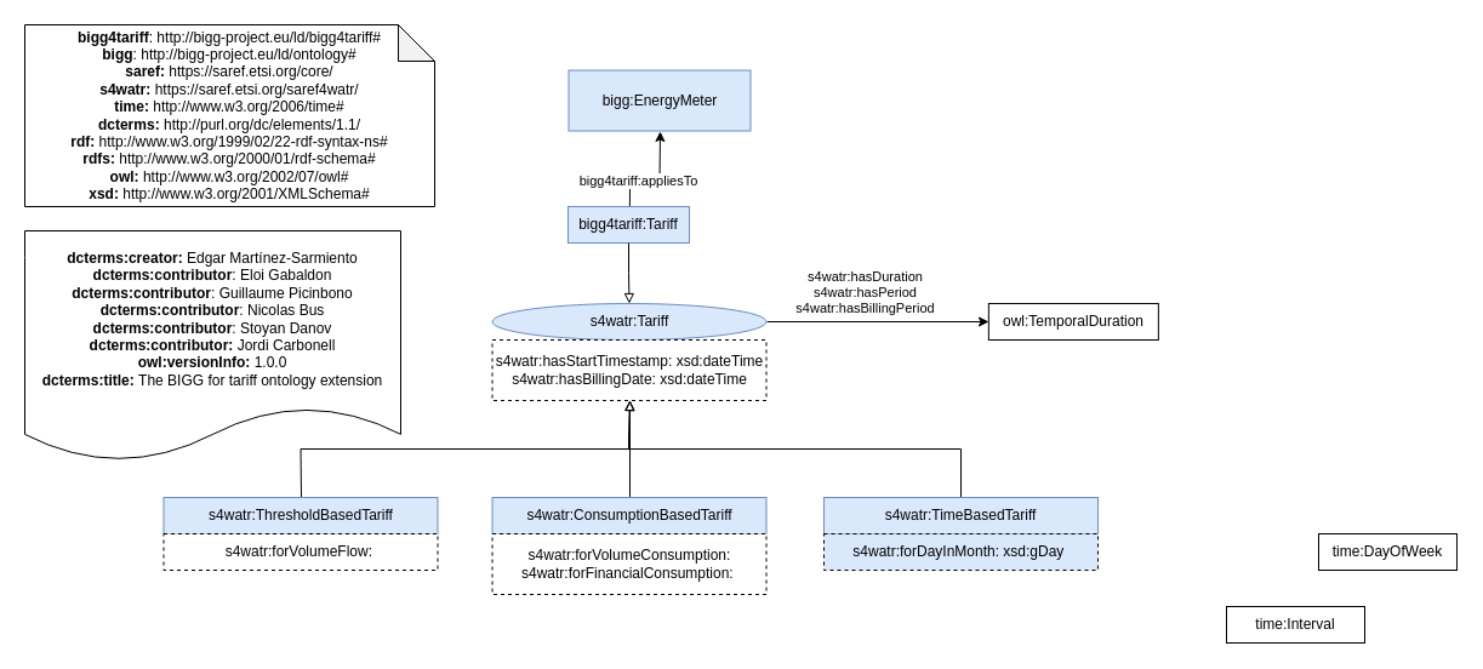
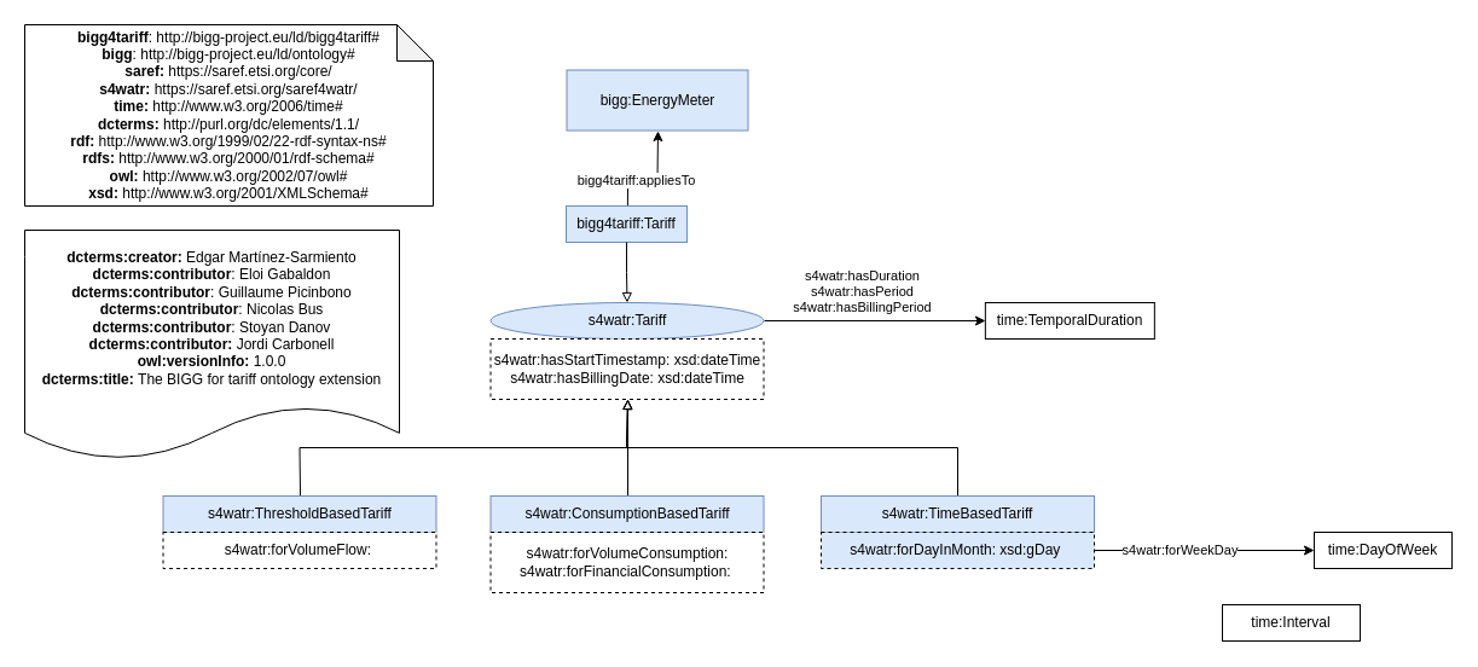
  <mxCell id="0" />
  <mxCell id="1" parent="0" />
  <mxCell id="2" value="bigg:EnergyMeter" style="rounded=0;whiteSpace=wrap;html=1;snapToPoint=1;points=[[0.1,0],[0.2,0],[0.3,0],[0.4,0],[0.5,0],[0.6,0],[0.7,0],[0.8,0],[0.9,0],[0,0.1],[0,0.3],[0,0.5],[0,0.7],[0,0.9],[0.1,1],[0.2,1],[0.3,1],[0.4,1],[0.5,1],[0.6,1],[0.7,1],[0.8,1],[0.9,1],[1,0.1],[1,0.3],[1,0.5],[1,0.7],[1,0.9]];fillColor=#dae8fc;strokeColor=#6c8ebf;" parent="1" vertex="1"><mxGeometry x="468.5" y="57.53" width="150" height="50" as="geometry" /></mxCell>
  <mxCell id="3" style="rounded=0;orthogonalLoop=1;jettySize=auto;html=1;edgeStyle=orthogonalEdgeStyle;" parent="1" target="2" edge="1"><mxGeometry relative="1" as="geometry"><mxPoint x="518.647" y="190.001" as="sourcePoint" /></mxGeometry></mxCell>
  <mxCell id="4" value="bigg4tariff:appliesTo" style="edgeLabel;html=1;align=center;verticalAlign=middle;resizable=0;points=[];" parent="3" connectable="0" vertex="1"><mxGeometry x="-0.097" y="-9" relative="1" as="geometry"><mxPoint y="-9" as="offset" /></mxGeometry></mxCell>
  <mxCell id="5" style="edgeStyle=orthogonalEdgeStyle;rounded=0;orthogonalLoop=1;jettySize=auto;html=1;" parent="1" source="7" target="9" edge="1"><mxGeometry relative="1" as="geometry" /></mxCell>
  <mxCell id="6" value="s4watr:hasDuration&lt;br&gt;s4watr:hasPeriod&lt;br&gt;s4watr:hasBillingPeriod" style="edgeLabel;html=1;align=center;verticalAlign=middle;resizable=0;points=[];" parent="5" connectable="0" vertex="1"><mxGeometry x="-0.149" y="-2" relative="1" as="geometry"><mxPoint x="2" y="-27" as="offset" /></mxGeometry></mxCell>
  <mxCell id="7" value="s4watr:Tariff" style="ellipse;whiteSpace=wrap;html=1;snapToPoint=1;points=[[0.1,0],[0.2,0],[0.3,0],[0.4,0],[0.5,0],[0.6,0],[0.7,0],[0.8,0],[0.9,0],[0,0.1],[0,0.3],[0,0.5],[0,0.7],[0,0.9],[0.1,1],[0.2,1],[0.3,1],[0.4,1],[0.5,1],[0.6,1],[0.7,1],[0.8,1],[0.9,1],[1,0.1],[1,0.3],[1,0.5],[1,0.7],[1,0.9]];fillColor=#dae8fc;strokeColor=#6c8ebf;" parent="1" vertex="1"><mxGeometry x="405.5" y="250" width="226" height="30" as="geometry" /></mxCell>
  <mxCell id="8" value="s4watr:hasStartTimestamp: xsd:dateTime&lt;br&gt;s4watr:hasBillingDate: xsd:dateTime" style="rounded=0;whiteSpace=wrap;html=1;snapToPoint=1;points=[[0.1,0],[0.2,0],[0.3,0],[0.4,0],[0.5,0],[0.6,0],[0.7,0],[0.8,0],[0.9,0],[0,0.1],[0,0.3],[0,0.5],[0,0.7],[0,0.9],[0.1,1],[0.2,1],[0.3,1],[0.4,1],[0.5,1],[0.6,1],[0.7,1],[0.8,1],[0.9,1],[1,0.1],[1,0.3],[1,0.5],[1,0.7],[1,0.9]];dashed=1;fillColor=#FFFFFF;" parent="1" vertex="1"><mxGeometry x="405.5" y="280" width="226" height="50" as="geometry" /></mxCell>
- <mxCell id="9" value="owl:TemporalDuration" style="rounded=0;whiteSpace=wrap;html=1;snapToPoint=1;points=[[0.1,0],[0.2,0],[0.3,0],[0.4,0],[0.5,0],[0.6,0],[0.7,0],[0.8,0],[0.9,0],[0,0.1],[0,0.3],[0,0.5],[0,0.7],[0,0.9],[0.1,1],[0.2,1],[0.3,1],[0.4,1],[0.5,1],[0.6,1],[0.7,1],[0.8,1],[0.9,1],[1,0.1],[1,0.3],[1,0.5],[1,0.7],[1,0.9]];" parent="1" vertex="1"><mxGeometry x="814.86" y="250" width="140" height="30" as="geometry" /></mxCell>
+ <mxCell id="9" value="time:TemporalDuration" style="rounded=0;whiteSpace=wrap;html=1;snapToPoint=1;points=[[0.1,0],[0.2,0],[0.3,0],[0.4,0],[0.5,0],[0.6,0],[0.7,0],[0.8,0],[0.9,0],[0,0.1],[0,0.3],[0,0.5],[0,0.7],[0,0.9],[0.1,1],[0.2,1],[0.3,1],[0.4,1],[0.5,1],[0.6,1],[0.7,1],[0.8,1],[0.9,1],[1,0.1],[1,0.3],[1,0.5],[1,0.7],[1,0.9]];" parent="1" vertex="1"><mxGeometry x="814.86" y="250" width="140" height="30" as="geometry" /></mxCell>
  <mxCell id="10" style="edgeStyle=orthogonalEdgeStyle;rounded=0;orthogonalLoop=1;jettySize=auto;html=1;endArrow=block;endFill=0;" parent="1" source="11" target="8" edge="1"><mxGeometry relative="1" as="geometry"><Array as="points" /></mxGeometry></mxCell>
  <mxCell id="11" value="s4watr:ConsumptionBasedTariff" style="rounded=0;whiteSpace=wrap;html=1;snapToPoint=1;points=[[0.1,0],[0.2,0],[0.3,0],[0.4,0],[0.5,0],[0.6,0],[0.7,0],[0.8,0],[0.9,0],[0,0.1],[0,0.3],[0,0.5],[0,0.7],[0,0.9],[0.1,1],[0.2,1],[0.3,1],[0.4,1],[0.5,1],[0.6,1],[0.7,1],[0.8,1],[0.9,1],[1,0.1],[1,0.3],[1,0.5],[1,0.7],[1,0.9]];fillColor=#dae8fc;strokeColor=#6c8ebf;" parent="1" vertex="1"><mxGeometry x="405.5" y="410" width="226" height="30" as="geometry" /></mxCell>
  <mxCell id="12" value="s4watr:forVolumeConsumption:&lt;br&gt;s4watr:forFinancialConsumption:&amp;nbsp;" style="rounded=0;whiteSpace=wrap;html=1;snapToPoint=1;points=[[0.1,0],[0.2,0],[0.3,0],[0.4,0],[0.5,0],[0.6,0],[0.7,0],[0.8,0],[0.9,0],[0,0.1],[0,0.3],[0,0.5],[0,0.7],[0,0.9],[0.1,1],[0.2,1],[0.3,1],[0.4,1],[0.5,1],[0.6,1],[0.7,1],[0.8,1],[0.9,1],[1,0.1],[1,0.3],[1,0.5],[1,0.7],[1,0.9]];dashed=1;fillColor=#FFFFFF;" parent="1" vertex="1"><mxGeometry x="405.5" y="440" width="226" height="50" as="geometry" /></mxCell>
  <mxCell id="13" style="edgeStyle=orthogonalEdgeStyle;rounded=0;orthogonalLoop=1;jettySize=auto;html=1;endArrow=block;endFill=0;" parent="1" source="16" target="8" edge="1"><mxGeometry relative="1" as="geometry"><Array as="points"><mxPoint x="792" y="370" /><mxPoint x="518" y="370" /></Array></mxGeometry></mxCell>
+ <mxCell id="14" value="" style="edgeStyle=orthogonalEdgeStyle;rounded=0;orthogonalLoop=1;jettySize=auto;html=1;" parent="1" source="17" target="21" edge="1"><mxGeometry relative="1" as="geometry" /></mxCell>
+ <mxCell id="15" value="s4watr:forWeekDay" style="edgeLabel;html=1;align=center;verticalAlign=middle;resizable=0;points=[];" parent="14" connectable="0" vertex="1"><mxGeometry x="-0.235" y="1" relative="1" as="geometry"><mxPoint as="offset" /></mxGeometry></mxCell>
  <mxCell id="16" value="s4watr:TimeBasedTariff" style="rounded=0;whiteSpace=wrap;html=1;snapToPoint=1;points=[[0.1,0],[0.2,0],[0.3,0],[0.4,0],[0.5,0],[0.6,0],[0.7,0],[0.8,0],[0.9,0],[0,0.1],[0,0.3],[0,0.5],[0,0.7],[0,0.9],[0.1,1],[0.2,1],[0.3,1],[0.4,1],[0.5,1],[0.6,1],[0.7,1],[0.8,1],[0.9,1],[1,0.1],[1,0.3],[1,0.5],[1,0.7],[1,0.9]];fillColor=#dae8fc;strokeColor=#6c8ebf;" parent="1" vertex="1"><mxGeometry x="679" y="410" width="226" height="30" as="geometry" /></mxCell>
  <mxCell id="17" value="s4watr:forDayInMonth: xsd:gDay&amp;nbsp;" style="rounded=0;whiteSpace=wrap;html=1;snapToPoint=1;points=[[0.1,0],[0.2,0],[0.3,0],[0.4,0],[0.5,0],[0.6,0],[0.7,0],[0.8,0],[0.9,0],[0,0.1],[0,0.3],[0,0.5],[0,0.7],[0,0.9],[0.1,1],[0.2,1],[0.3,1],[0.4,1],[0.5,1],[0.6,1],[0.7,1],[0.8,1],[0.9,1],[1,0.1],[1,0.3],[1,0.5],[1,0.7],[1,0.9]];dashed=1;fillColor=#dae8fc;" parent="1" vertex="1"><mxGeometry x="679" y="440" width="226" height="30" as="geometry" /></mxCell>
  <mxCell id="18" style="edgeStyle=orthogonalEdgeStyle;rounded=0;orthogonalLoop=1;jettySize=auto;html=1;endArrow=block;endFill=0;" parent="1" source="19" target="8" edge="1"><mxGeometry relative="1" as="geometry"><Array as="points"><mxPoint x="248" y="370" /><mxPoint x="518" y="370" /></Array></mxGeometry></mxCell>
  <mxCell id="19" value="s4watr:ThresholdBasedTariff" style="rounded=0;whiteSpace=wrap;html=1;snapToPoint=1;points=[[0.1,0],[0.2,0],[0.3,0],[0.4,0],[0.5,0],[0.6,0],[0.7,0],[0.8,0],[0.9,0],[0,0.1],[0,0.3],[0,0.5],[0,0.7],[0,0.9],[0.1,1],[0.2,1],[0.3,1],[0.4,1],[0.5,1],[0.6,1],[0.7,1],[0.8,1],[0.9,1],[1,0.1],[1,0.3],[1,0.5],[1,0.7],[1,0.9]];fillColor=#dae8fc;strokeColor=#6c8ebf;" parent="1" vertex="1"><mxGeometry x="134.5" y="410" width="226" height="30" as="geometry" /></mxCell>
  <mxCell id="20" value="s4watr:forVolumeFlow:&amp;nbsp;" style="rounded=0;whiteSpace=wrap;html=1;snapToPoint=1;points=[[0.1,0],[0.2,0],[0.3,0],[0.4,0],[0.5,0],[0.6,0],[0.7,0],[0.8,0],[0.9,0],[0,0.1],[0,0.3],[0,0.5],[0,0.7],[0,0.9],[0.1,1],[0.2,1],[0.3,1],[0.4,1],[0.5,1],[0.6,1],[0.7,1],[0.8,1],[0.9,1],[1,0.1],[1,0.3],[1,0.5],[1,0.7],[1,0.9]];dashed=1;fillColor=#FFFFFF;" parent="1" vertex="1"><mxGeometry x="134.5" y="440" width="226" height="30" as="geometry" /></mxCell>
  <mxCell id="21" value="time:DayOfWeek" style="rounded=0;whiteSpace=wrap;html=1;snapToPoint=1;points=[[0.1,0],[0.2,0],[0.3,0],[0.4,0],[0.5,0],[0.6,0],[0.7,0],[0.8,0],[0.9,0],[0,0.1],[0,0.3],[0,0.5],[0,0.7],[0,0.9],[0.1,1],[0.2,1],[0.3,1],[0.4,1],[0.5,1],[0.6,1],[0.7,1],[0.8,1],[0.9,1],[1,0.1],[1,0.3],[1,0.5],[1,0.7],[1,0.9]];" parent="1" vertex="1"><mxGeometry x="1086.98" y="440" width="114" height="30" as="geometry" /></mxCell>
  <mxCell id="22" value="time:Interval" style="rounded=0;whiteSpace=wrap;html=1;snapToPoint=1;points=[[0.1,0],[0.2,0],[0.3,0],[0.4,0],[0.5,0],[0.6,0],[0.7,0],[0.8,0],[0.9,0],[0,0.1],[0,0.3],[0,0.5],[0,0.7],[0,0.9],[0.1,1],[0.2,1],[0.3,1],[0.4,1],[0.5,1],[0.6,1],[0.7,1],[0.8,1],[0.9,1],[1,0.1],[1,0.3],[1,0.5],[1,0.7],[1,0.9]];" parent="1" vertex="1"><mxGeometry x="1011" y="500" width="114" height="30" as="geometry" /></mxCell>
  <mxCell id="23" value="&lt;div&gt;&lt;b&gt;bigg4tariff&lt;/b&gt;: http://bigg-project.eu/ld/bigg4tariff#&lt;/div&gt;&lt;div&gt;&lt;/div&gt;&lt;div&gt;&lt;b&gt;bigg&lt;/b&gt;: http://bigg-project.eu/ld/ontology#&lt;/div&gt;&lt;div&gt;&lt;/div&gt;&lt;b&gt;&lt;/b&gt;&lt;b&gt;saref:&lt;/b&gt;&amp;nbsp;https://saref.etsi.org/core/&lt;br&gt;&lt;b&gt;s4watr: &lt;/b&gt;https://saref.etsi.org/saref4watr/&lt;br&gt;&lt;span style=&quot;border-color: var(--border-color);&quot;&gt;&lt;b style=&quot;border-color: var(--border-color);&quot;&gt;time:&amp;nbsp;&lt;/b&gt;http://www.w3.org/2006/time#&lt;br&gt;&lt;b&gt;dcterms:&lt;/b&gt;&amp;nbsp;http://purl.org/dc/elements/1.1/&lt;br&gt;&lt;div&gt;&lt;b&gt;rdf:&amp;nbsp;&lt;/b&gt;http://www.w3.org/1999/02/22-rdf-syntax-ns#&lt;/div&gt;&lt;div&gt;&lt;b&gt;rdfs:&amp;nbsp;&lt;/b&gt;http://www.w3.org/2000/01/rdf-schema#&lt;/div&gt;&lt;div&gt;&lt;b&gt;owl:&lt;/b&gt;&amp;nbsp;http://www.w3.org/2002/07/owl#&lt;/div&gt;&lt;div&gt;&lt;b&gt;xsd:&amp;nbsp;&lt;/b&gt;http://www.w3.org/2001/XMLSchema#&lt;/div&gt;&lt;/span&gt;" style="shape=note;whiteSpace=wrap;html=1;backgroundOutline=1;darkOpacity=0.05;fillColor=#FFFFFF;" parent="1" vertex="1"><mxGeometry x="20" y="20" width="338" height="150" as="geometry" /></mxCell>
  <mxCell id="24" value="&lt;div&gt;&lt;b&gt;dcterms:creator:&lt;/b&gt;&amp;nbsp;Edgar Martínez-Sarmiento&lt;/div&gt;&lt;div&gt;&lt;div&gt;&lt;b&gt;dc&lt;/b&gt;&lt;b&gt;terms&lt;/b&gt;&lt;b&gt;:contributor&lt;/b&gt;:&amp;nbsp;Eloi Gabaldon&lt;/div&gt;&lt;div&gt;&lt;b&gt;dc&lt;/b&gt;&lt;b&gt;terms&lt;/b&gt;&lt;b&gt;:contributor&lt;/b&gt;:&amp;nbsp;Guillaume Picinbono&lt;/div&gt;&lt;div&gt;&lt;b&gt;dc&lt;/b&gt;&lt;b&gt;terms&lt;/b&gt;&lt;b&gt;:contributor&lt;/b&gt;:&amp;nbsp;Nicolas Bus&lt;/div&gt;&lt;div&gt;&lt;b&gt;dc&lt;/b&gt;&lt;b&gt;terms&lt;/b&gt;&lt;b&gt;:contributor&lt;/b&gt;:&amp;nbsp;Stoyan Danov&lt;/div&gt;&lt;div&gt;&lt;b&gt;dc&lt;/b&gt;&lt;b&gt;terms&lt;/b&gt;&lt;b&gt;:contributor:&amp;nbsp;&lt;/b&gt;Jordi Carbonell&lt;/div&gt;&lt;/div&gt;&lt;div&gt;&lt;b&gt;owl:versionInfo:&lt;/b&gt;&amp;nbsp;1.0.0&lt;/div&gt;&lt;div&gt;&lt;b&gt;dcterms:title:&lt;/b&gt;&amp;nbsp;The BIGG for tariff ontology extension&lt;/div&gt;" style="shape=document;whiteSpace=wrap;html=1;boundedLbl=1;labelBackgroundColor=#ffffff;strokeColor=#000000;fontSize=12;fontColor=#000000;size=0.233;fillColor=#FFFFFF;" parent="1" vertex="1"><mxGeometry x="20" y="190" width="310" height="190" as="geometry" /></mxCell>
  <mxCell id="25" value="bigg4tariff:Tariff" style="rounded=0;whiteSpace=wrap;html=1;snapToPoint=1;points=[[0.1,0],[0.2,0],[0.3,0],[0.4,0],[0.5,0],[0.6,0],[0.7,0],[0.8,0],[0.9,0],[0,0.1],[0,0.3],[0,0.5],[0,0.7],[0,0.9],[0.1,1],[0.2,1],[0.3,1],[0.4,1],[0.5,1],[0.6,1],[0.7,1],[0.8,1],[0.9,1],[1,0.1],[1,0.3],[1,0.5],[1,0.7],[1,0.9]];fillColor=#dae8fc;strokeColor=#6c8ebf;" vertex="1" parent="1"><mxGeometry x="468" y="170" width="100" height="30" as="geometry" /></mxCell>
  <mxCell id="26" style="edgeStyle=orthogonalEdgeStyle;rounded=0;orthogonalLoop=1;jettySize=auto;html=1;endArrow=block;endFill=0;entryX=0.5;entryY=0;entryDx=0;entryDy=0;exitX=0.5;exitY=1;exitDx=0;exitDy=0;" edge="1" parent="1" source="25" target="7"><mxGeometry relative="1" as="geometry"><Array as="points" /><mxPoint x="528.647" y="339.471" as="sourcePoint" /><mxPoint x="528.647" y="419.471" as="targetPoint" /></mxGeometry></mxCell>
